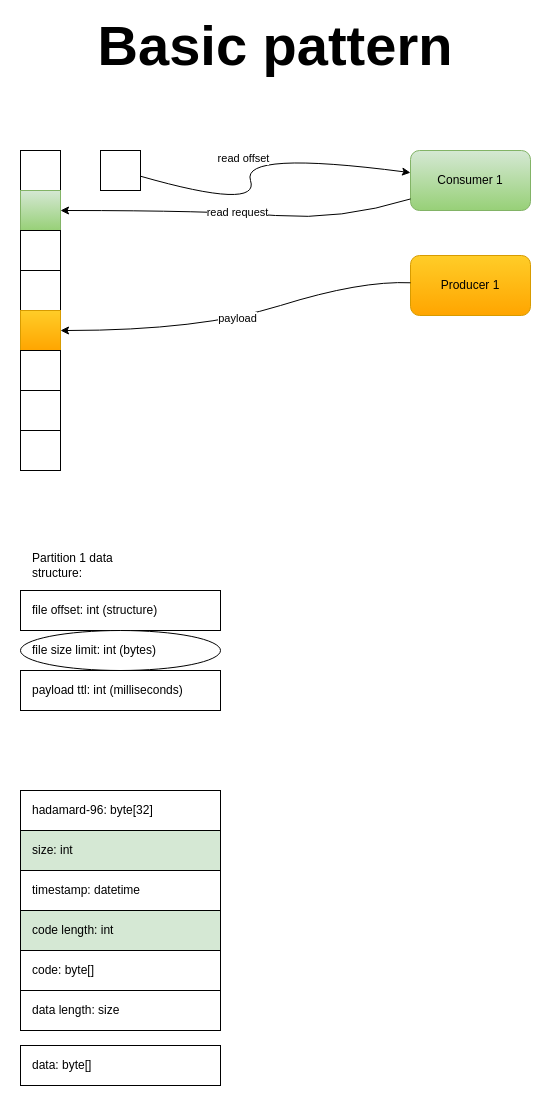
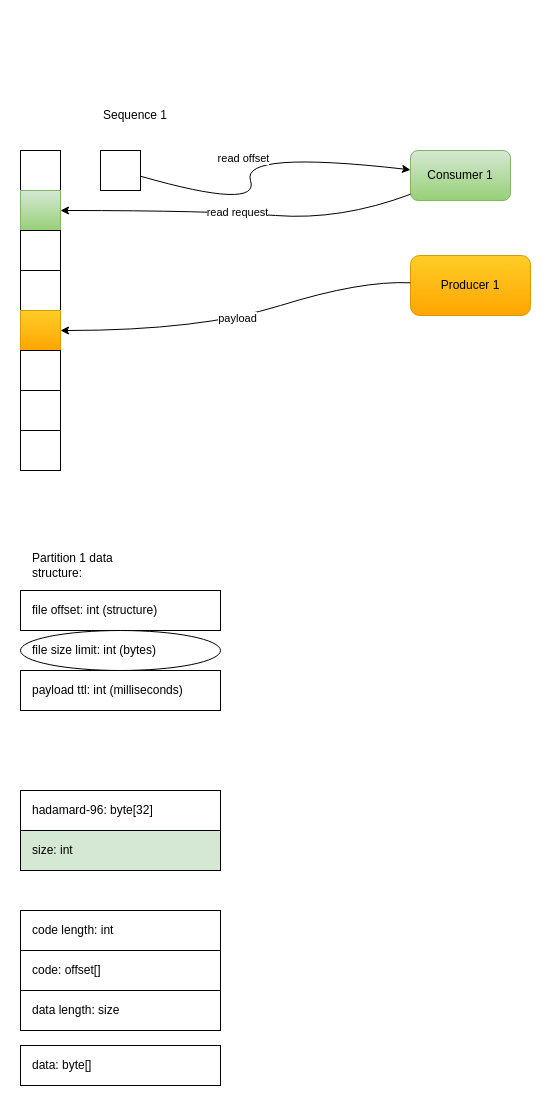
  <mxCell id="0" />
  <mxCell id="1" parent="0" />
  <mxCell id="2" value="" style="group" vertex="1" connectable="0" parent="1"><mxGeometry x="20" y="100" width="60" height="370" as="geometry" /></mxCell>
  <mxCell id="3" value="" style="group;fillColor=#ffcd28;gradientColor=#ffa500;strokeColor=#d79b00;" vertex="1" connectable="0" parent="2"><mxGeometry y="50" width="40" height="320" as="geometry" /></mxCell>
  <mxCell id="4" value="" style="whiteSpace=wrap;html=1;aspect=fixed;" vertex="1" parent="3"><mxGeometry width="40" height="40" as="geometry" /></mxCell>
  <mxCell id="5" value="" style="whiteSpace=wrap;html=1;aspect=fixed;fillColor=#d5e8d4;gradientColor=#97d077;strokeColor=#82b366;" vertex="1" parent="3"><mxGeometry y="40" width="40" height="40" as="geometry" /></mxCell>
  <mxCell id="6" value="" style="whiteSpace=wrap;html=1;aspect=fixed;" vertex="1" parent="3"><mxGeometry y="80" width="40" height="40" as="geometry" /></mxCell>
  <mxCell id="7" value="" style="whiteSpace=wrap;html=1;aspect=fixed;" vertex="1" parent="3"><mxGeometry y="120" width="40" height="40" as="geometry" /></mxCell>
  <mxCell id="8" value="" style="whiteSpace=wrap;html=1;aspect=fixed;fillColor=#ffcd28;gradientColor=#ffa500;strokeColor=#d79b00;" vertex="1" parent="3"><mxGeometry y="160" width="40" height="40" as="geometry" /></mxCell>
  <mxCell id="9" value="" style="whiteSpace=wrap;html=1;aspect=fixed;" vertex="1" parent="3"><mxGeometry y="200" width="40" height="40" as="geometry" /></mxCell>
  <mxCell id="10" value="" style="whiteSpace=wrap;html=1;aspect=fixed;" vertex="1" parent="3"><mxGeometry y="240" width="40" height="40" as="geometry" /></mxCell>
  <mxCell id="11" value="" style="whiteSpace=wrap;html=1;aspect=fixed;" vertex="1" parent="3"><mxGeometry y="280" width="40" height="40" as="geometry" /></mxCell>
  <mxCell id="12" value="" style="group" vertex="1" connectable="0" parent="1"><mxGeometry x="100" y="100" width="70" height="90" as="geometry" /></mxCell>
  <mxCell id="13" value="" style="rounded=0;whiteSpace=wrap;html=1;" vertex="1" parent="12"><mxGeometry y="50" width="40" height="40" as="geometry" /></mxCell>
+ <mxCell id="14" value="Sequence 1" style="text;html=1;strokeColor=none;fillColor=none;align=center;verticalAlign=middle;whiteSpace=wrap;rounded=0;" vertex="1" parent="12"><mxGeometry width="70" height="30" as="geometry" /></mxCell>
  <mxCell id="15" value="Producer 1" style="rounded=1;whiteSpace=wrap;html=1;fillColor=#ffcd28;gradientColor=#ffa500;strokeColor=#d79b00;" vertex="1" parent="1"><mxGeometry x="410" y="255" width="120" height="60" as="geometry" /></mxCell>
  <mxCell id="16" value="payload" style="curved=1;endArrow=classic;html=1;rounded=0;" edge="1" parent="1" source="15" target="8"><mxGeometry width="50" height="50" relative="1" as="geometry"><mxPoint x="340" y="460" as="sourcePoint" /><mxPoint x="390" y="410" as="targetPoint" /><Array as="points"><mxPoint x="360" y="280" /><mxPoint x="200" y="330" /></Array></mxGeometry></mxCell>
- <mxCell id="17" value="Consumer 1" style="rounded=1;whiteSpace=wrap;html=1;fillColor=#d5e8d4;gradientColor=#97d077;strokeColor=#82b366;" vertex="1" parent="1"><mxGeometry x="410" y="150" width="120" height="60" as="geometry" /></mxCell>
+ <mxCell id="17" value="Consumer 1" style="rounded=1;whiteSpace=wrap;html=1;fillColor=#d5e8d4;gradientColor=#97d077;strokeColor=#82b366;" vertex="1" parent="1"><mxGeometry x="410" y="150" width="100" height="50" as="geometry" /></mxCell>
  <mxCell id="18" value="read offset" style="curved=1;endArrow=classic;html=1;rounded=0;" edge="1" parent="1" source="13" target="17"><mxGeometry width="50" height="50" relative="1" as="geometry"><mxPoint x="340" y="460" as="sourcePoint" /><mxPoint x="390" y="410" as="targetPoint" /><Array as="points"><mxPoint x="260" y="210" /><mxPoint x="240" y="150" /></Array></mxGeometry></mxCell>
  <mxCell id="19" value="read request" style="curved=1;endArrow=classic;html=1;rounded=0;" edge="1" parent="1" source="17" target="5"><mxGeometry width="50" height="50" relative="1" as="geometry"><mxPoint x="420" y="292.273" as="sourcePoint" /><mxPoint x="70" y="340" as="targetPoint" /><Array as="points"><mxPoint x="340" y="220" /><mxPoint x="210" y="210" /></Array></mxGeometry></mxCell>
- <mxCell id="20" value="Basic pattern" style="text;html=1;strokeColor=none;fillColor=none;align=center;verticalAlign=middle;whiteSpace=wrap;rounded=0;fontSize=56;fontStyle=1" vertex="1" parent="1"><mxGeometry x="20" y="20" width="510" height="50" as="geometry" /></mxCell>
  <mxCell id="21" value="" style="group" vertex="1" connectable="0" parent="1"><mxGeometry x="20" y="550" width="200" height="160" as="geometry" /></mxCell>
  <mxCell id="22" value="Partition 1 data structure:" style="text;html=1;strokeColor=none;fillColor=none;align=left;verticalAlign=middle;whiteSpace=wrap;rounded=0;fontSize=12;spacing=12;" vertex="1" parent="21"><mxGeometry width="150" height="30" as="geometry" /></mxCell>
  <mxCell id="23" value="file offset: int (structure)" style="rounded=0;whiteSpace=wrap;html=1;fontSize=12;align=left;spacingTop=0;spacing=12;" vertex="1" parent="21"><mxGeometry y="40" width="200" height="40" as="geometry" /></mxCell>
  <mxCell id="24" value="file size limit: int (bytes)" style="ellipse;whiteSpace=wrap;html=1;fontSize=12;align=left;spacingTop=0;spacing=12;" vertex="1" parent="21"><mxGeometry y="80" width="200" height="40" as="geometry" /></mxCell>
  <mxCell id="25" value="payload ttl: int (milliseconds)" style="rounded=0;whiteSpace=wrap;html=1;fontSize=12;align=left;spacingTop=0;spacing=12;" vertex="1" parent="21"><mxGeometry y="120" width="200" height="40" as="geometry" /></mxCell>
  <mxCell id="26" value="" style="group" vertex="1" connectable="0" parent="1"><mxGeometry x="20" y="750" width="200" height="200" as="geometry" /></mxCell>
  <mxCell id="27" value="" style="group" vertex="1" connectable="0" parent="26"><mxGeometry width="200" height="160" as="geometry" /></mxCell>
  <mxCell id="28" value="hadamard-96: byte[32]" style="rounded=0;whiteSpace=wrap;html=1;fontSize=12;align=left;spacingTop=0;spacing=12;" vertex="1" parent="27"><mxGeometry y="40" width="200" height="40" as="geometry" /></mxCell>
  <mxCell id="29" value="size: int" style="rounded=0;whiteSpace=wrap;html=1;fontSize=12;align=left;spacingTop=0;spacing=12;fillColor=#d5e8d4;" vertex="1" parent="27"><mxGeometry y="80" width="200" height="40" as="geometry" /></mxCell>
- <mxCell id="30" value="timestamp: datetime" style="rounded=0;whiteSpace=wrap;html=1;fontSize=12;align=left;spacingTop=0;spacing=12;" vertex="1" parent="27"><mxGeometry y="120" width="200" height="40" as="geometry" /></mxCell>
- <mxCell id="31" value="code length: int" style="rounded=0;whiteSpace=wrap;html=1;fontSize=12;align=left;spacingTop=0;spacing=12;fillColor=#d5e8d4;" vertex="1" parent="26"><mxGeometry y="160" width="200" height="40" as="geometry" /></mxCell>
- <mxCell id="32" value="code: byte[]" style="rounded=0;whiteSpace=wrap;html=1;fontSize=12;align=left;spacingTop=0;spacing=12;" vertex="1" parent="1"><mxGeometry x="20" y="950" width="200" height="40" as="geometry" /></mxCell>
+ <mxCell id="31" value="code length: int" style="rounded=0;whiteSpace=wrap;html=1;fontSize=12;align=left;spacingTop=0;spacing=12;" vertex="1" parent="26"><mxGeometry y="160" width="200" height="40" as="geometry" /></mxCell>
+ <mxCell id="32" value="code: offset[]" style="rounded=0;whiteSpace=wrap;html=1;fontSize=12;align=left;spacingTop=0;spacing=12;" vertex="1" parent="1"><mxGeometry x="20" y="950" width="200" height="40" as="geometry" /></mxCell>
  <mxCell id="33" value="data length: size" style="rounded=0;whiteSpace=wrap;html=1;fontSize=12;align=left;spacingTop=0;spacing=12;" vertex="1" parent="1"><mxGeometry x="20" y="990" width="200" height="40" as="geometry" /></mxCell>
  <mxCell id="34" value="data: byte[]" style="rounded=0;whiteSpace=wrap;html=1;fontSize=12;align=left;spacingTop=0;spacing=12;" vertex="1" parent="1"><mxGeometry x="20" y="1045" width="200" height="40" as="geometry" /></mxCell>
